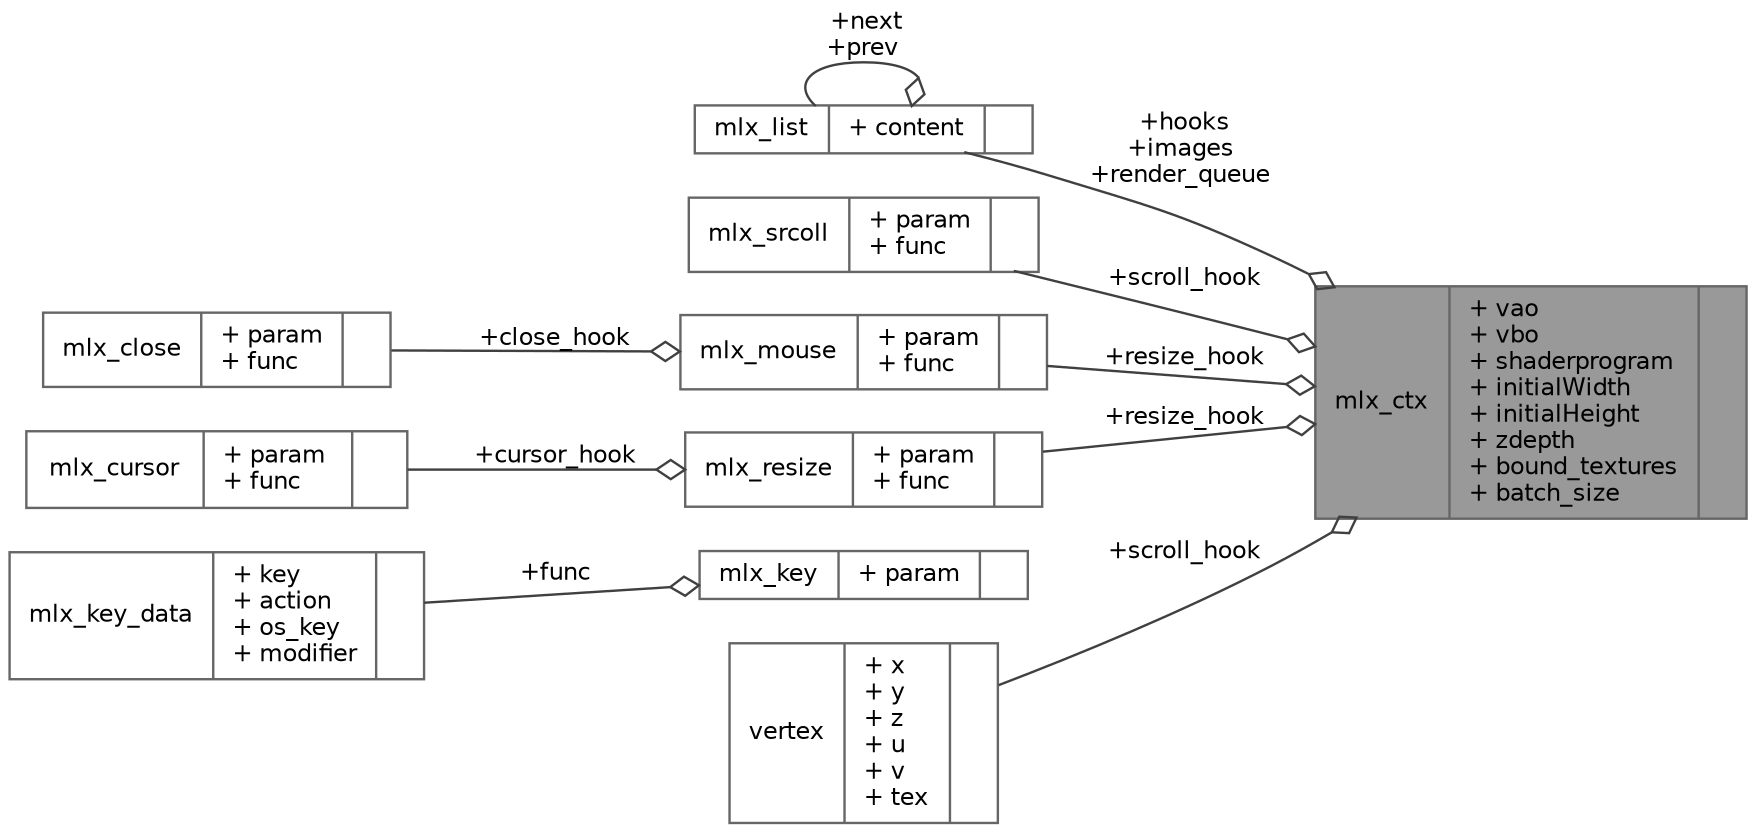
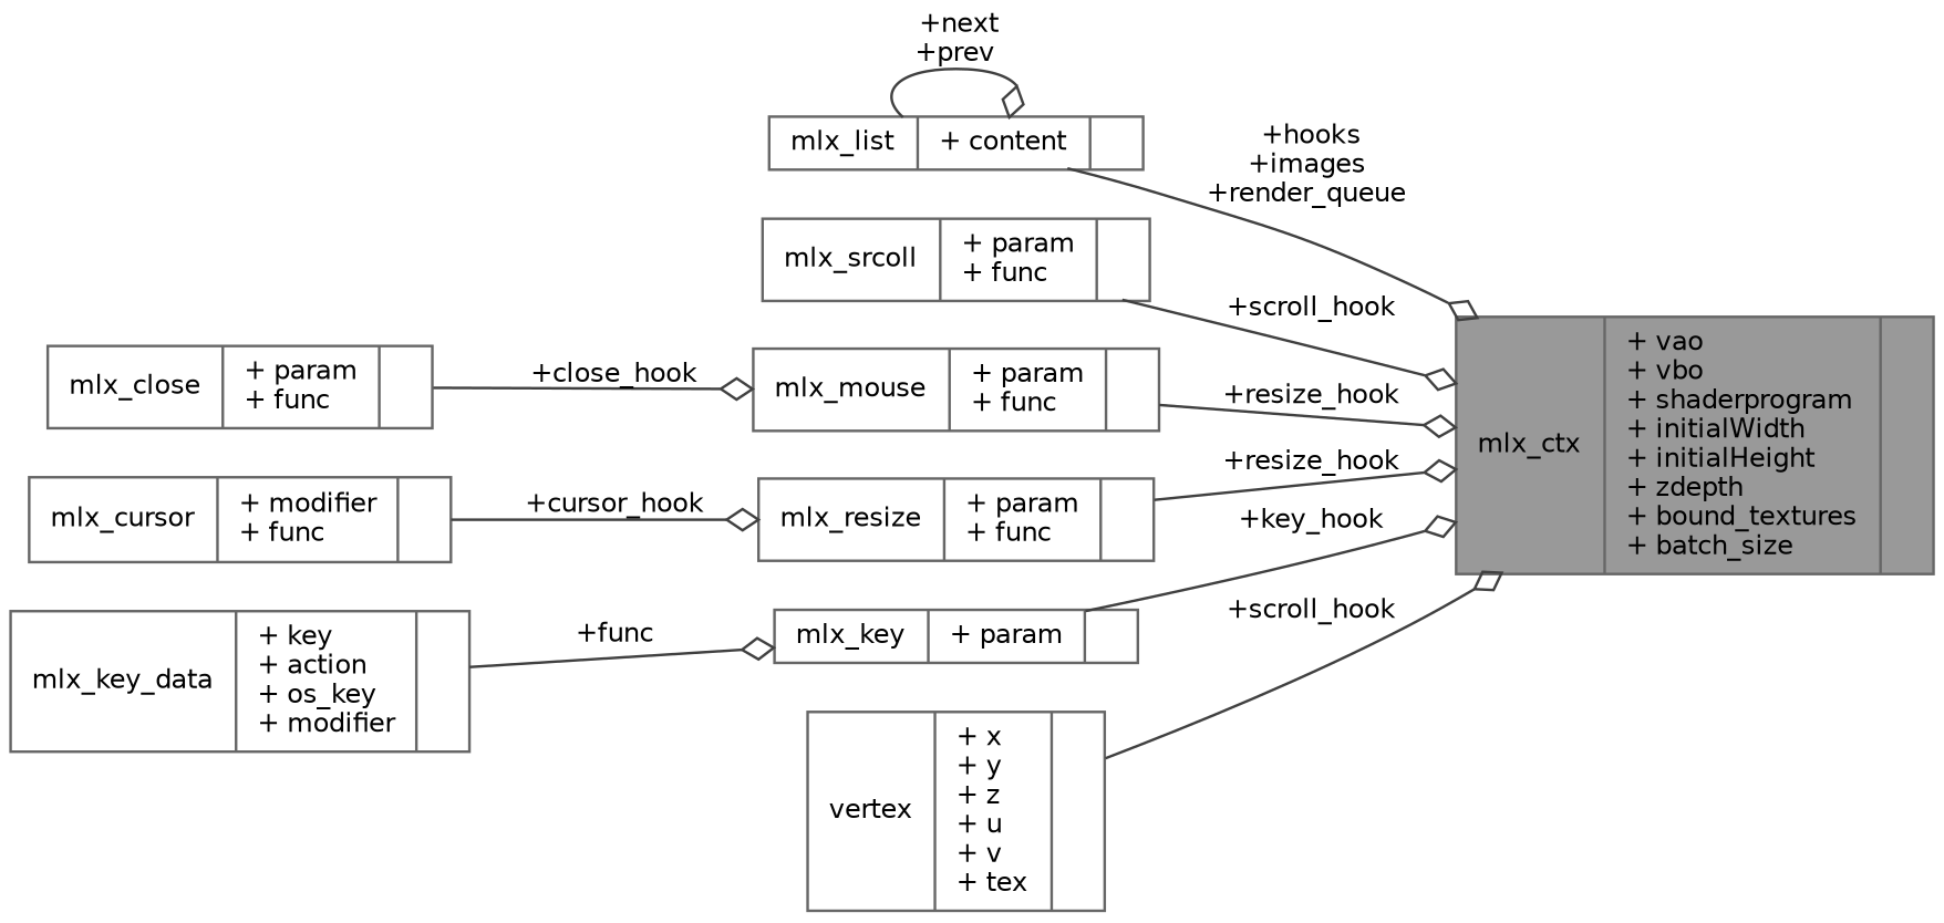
  digraph {
    rankdir=LR
    node [color=gray40 fillcolor=white fontname=Helvetica fontsize=10 shape=record style=filled]
    edge [arrowhead=odiamond color=grey25 fontname=Helvetica fontsize=10 labelfontname=Helvetica labelfontsize=10 style=solid]
    n1 [fillcolor=grey60 fontcolor=black height=0.2 label="{mlx_ctx\n|+ vao\l+ vbo\l+ shaderprogram\l+ initialWidth\l+ initialHeight\l+ zdepth\l+ bound_textures\l+ batch_size\l|}" width=0.4]
    n2 [height=0.2 label="{mlx_list\n|+ content\l|}" width=0.4]
    n3 [height=0.2 label="{mlx_srcoll\n|+ param\l+ func\l|}" width=0.4]
    n4 [height=0.2 label="{mlx_mouse\n|+ param\l+ func\l|}" width=0.4]
-   n5 [height=0.2 label="{mlx_cursor\n|+ param\l+ func\l|}" width=0.4]
+   n5 [height=0.2 label="{mlx_cursor\n|+ modifier\l+ func\l|}" width=0.4]
    n6 [height=0.2 label="{mlx_resize\n|+ param\l+ func\l|}" width=0.4]
    n7 [height=0.2 label="{mlx_key\n|+ param\l|}" width=0.4]
    n8 [height=0.2 label="{mlx_key_data\n|+ key\l+ action\l+ os_key\l+ modifier\l|}" width=0.4]
    n9 [height=0.2 label="{mlx_close\n|+ param\l+ func\l|}" width=0.4]
    n10 [height=0.2 label="{vertex\n|+ x\l+ y\l+ z\l+ u\l+ v\l+ tex\l|}" width=0.4]
    n2 -> n1 [label=" +hooks\n+images\n+render_queue"]
    n2 -> n2 [label=" +next\n+prev"]
    n3 -> n1 [label=" +scroll_hook"]
    n4 -> n1 [label=" +resize_hook"]
    n5 -> n6 [label=" +cursor_hook"]
    n6 -> n1 [label=" +resize_hook"]
+   n7 -> n1 [label=" +key_hook"]
    n8 -> n7 [label=" +func"]
    n9 -> n4 [label=" +close_hook"]
    n10 -> n1 [label=" +scroll_hook"]
  }
